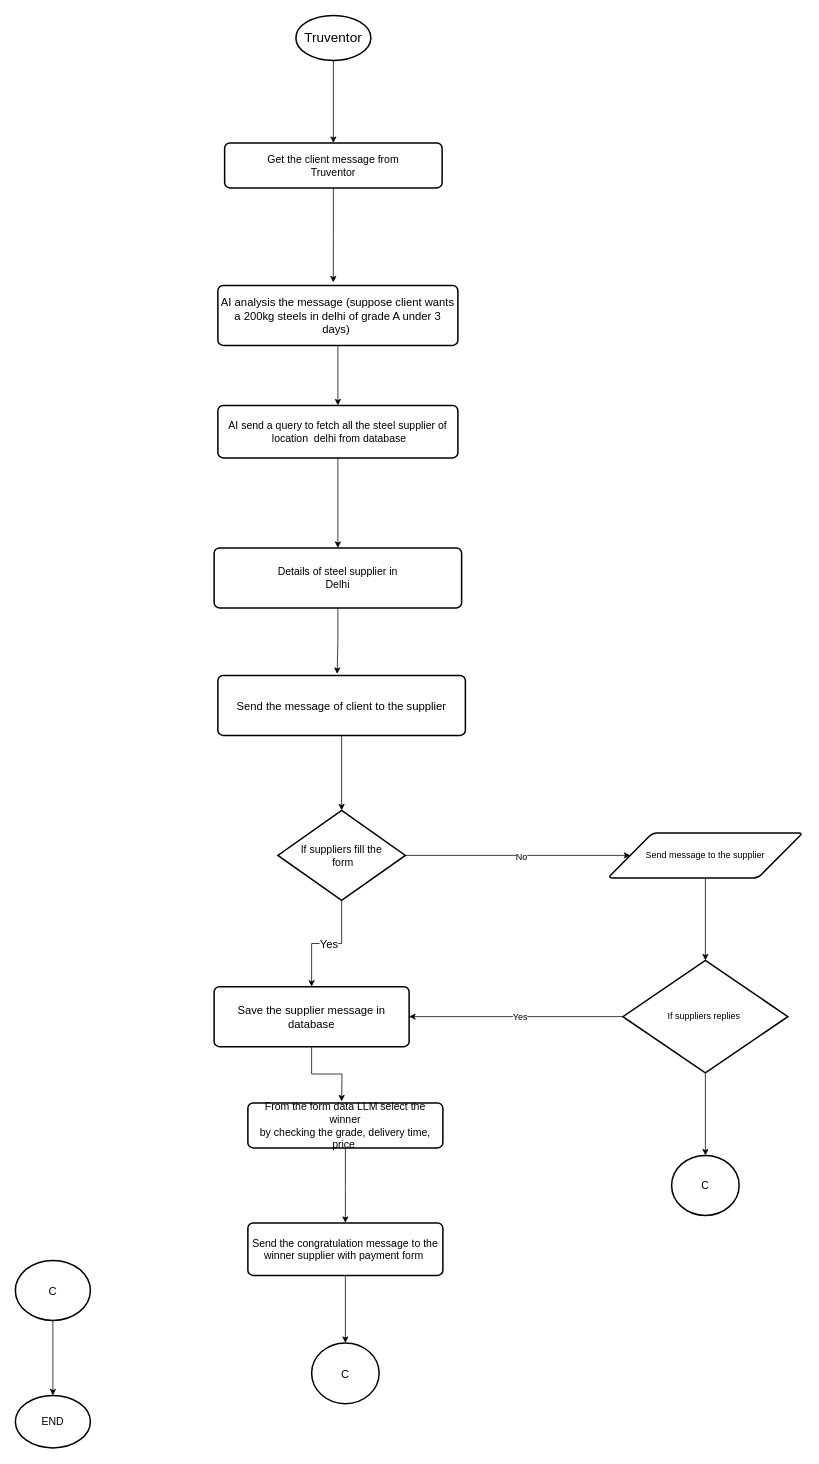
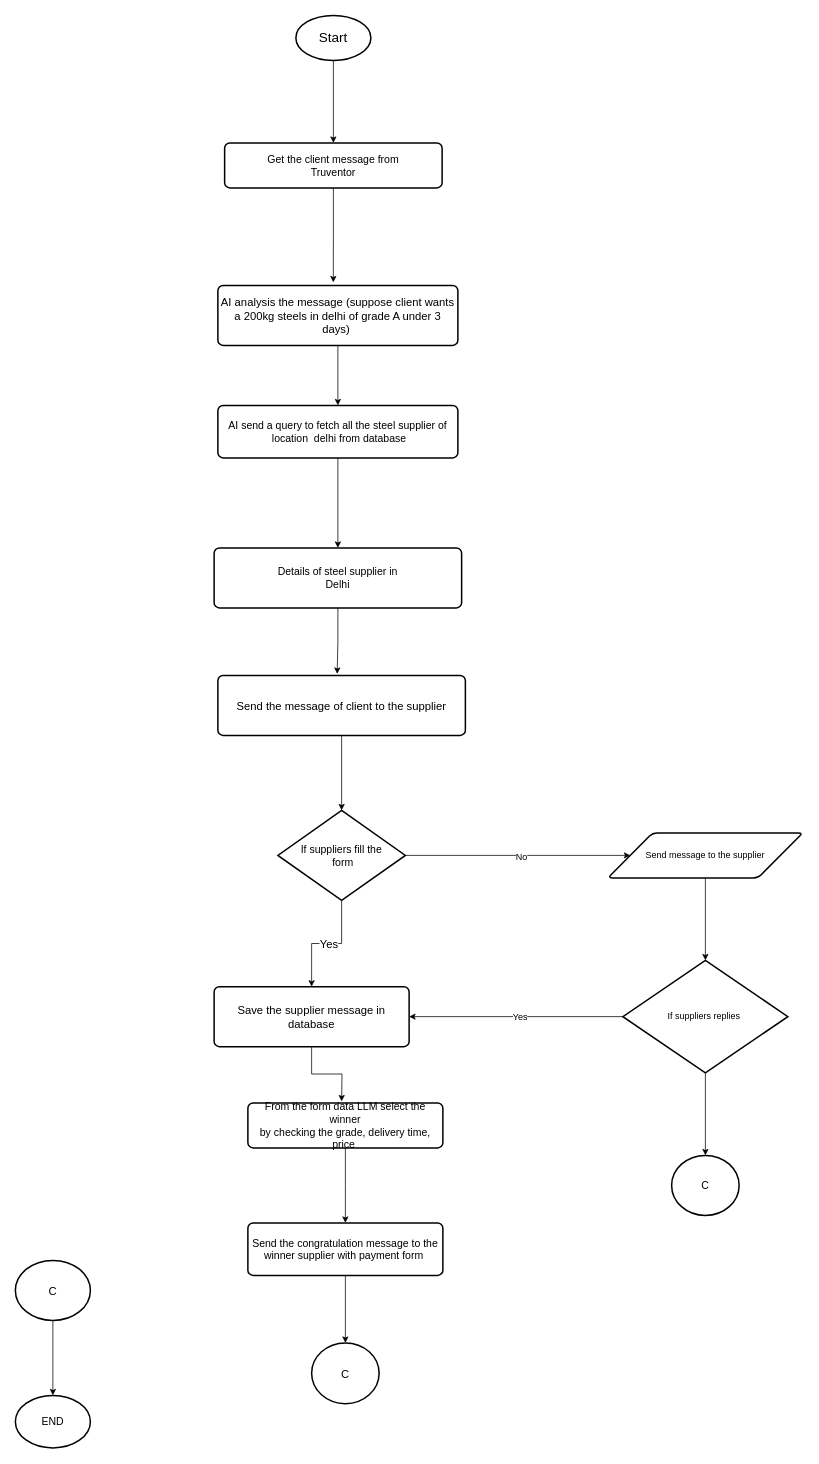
  <mxCell id="0" />
  <mxCell id="1" parent="0" />
  <mxCell id="2" value="" style="rounded=0;html=1;jettySize=auto;orthogonalLoop=1;fontSize=11;endArrow=block;endFill=0;endSize=8;strokeWidth=1;shadow=0;labelBackgroundColor=none;edgeStyle=orthogonalEdgeStyle;" parent="1" edge="1"><mxGeometry relative="1" as="geometry"><mxPoint x="250" y="180" as="sourcePoint" /></mxGeometry></mxCell>
  <mxCell id="3" value="Yes" style="rounded=0;html=1;jettySize=auto;orthogonalLoop=1;fontSize=11;endArrow=block;endFill=0;endSize=8;strokeWidth=1;shadow=0;labelBackgroundColor=none;edgeStyle=orthogonalEdgeStyle;" parent="1" edge="1"><mxGeometry y="20" relative="1" as="geometry"><mxPoint as="offset" /><mxPoint x="250" y="310" as="sourcePoint" /></mxGeometry></mxCell>
  <mxCell id="4" value="No" style="edgeStyle=orthogonalEdgeStyle;rounded=0;html=1;jettySize=auto;orthogonalLoop=1;fontSize=11;endArrow=block;endFill=0;endSize=8;strokeWidth=1;shadow=0;labelBackgroundColor=none;" parent="1" edge="1"><mxGeometry y="10" relative="1" as="geometry"><mxPoint as="offset" /><mxPoint x="300" y="270" as="sourcePoint" /></mxGeometry></mxCell>
  <mxCell id="5" value="No" style="rounded=0;html=1;jettySize=auto;orthogonalLoop=1;fontSize=11;endArrow=block;endFill=0;endSize=8;strokeWidth=1;shadow=0;labelBackgroundColor=none;edgeStyle=orthogonalEdgeStyle;" parent="1" edge="1"><mxGeometry x="0.333" y="20" relative="1" as="geometry"><mxPoint as="offset" /><mxPoint x="250" y="430" as="sourcePoint" /></mxGeometry></mxCell>
  <mxCell id="6" value="Yes" style="edgeStyle=orthogonalEdgeStyle;rounded=0;html=1;jettySize=auto;orthogonalLoop=1;fontSize=11;endArrow=block;endFill=0;endSize=8;strokeWidth=1;shadow=0;labelBackgroundColor=none;" parent="1" edge="1"><mxGeometry y="10" relative="1" as="geometry"><mxPoint as="offset" /><mxPoint x="350" y="390" as="targetPoint" /></mxGeometry></mxCell>
  <mxCell id="7" style="edgeStyle=orthogonalEdgeStyle;rounded=0;orthogonalLoop=1;jettySize=auto;html=1;exitX=0.5;exitY=1;exitDx=0;exitDy=0;exitPerimeter=0;entryX=0.5;entryY=0;entryDx=0;entryDy=0;fontFamily=Helvetica;fontSize=12;fontColor=default;" edge="1" parent="1" source="8" target="17"><mxGeometry relative="1" as="geometry" /></mxCell>
- <mxCell id="8" value="&lt;font style=&quot;font-size: 18px;&quot;&gt;Truventor&lt;/font&gt;" style="strokeWidth=2;html=1;shape=mxgraph.flowchart.start_1;whiteSpace=wrap;" parent="1" vertex="1"><mxGeometry x="394" y="20" width="100" height="60" as="geometry" /></mxCell>
+ <mxCell id="8" value="&lt;font style=&quot;font-size: 18px;&quot;&gt;Start&lt;/font&gt;" style="strokeWidth=2;html=1;shape=mxgraph.flowchart.start_1;whiteSpace=wrap;" parent="1" vertex="1"><mxGeometry x="394" y="20" width="100" height="60" as="geometry" /></mxCell>
  <mxCell id="9" style="edgeStyle=orthogonalEdgeStyle;rounded=0;orthogonalLoop=1;jettySize=auto;html=1;exitX=0.5;exitY=1;exitDx=0;exitDy=0;exitPerimeter=0;entryX=0.5;entryY=0;entryDx=0;entryDy=0;fontFamily=Helvetica;fontSize=12;fontColor=default;" edge="1" parent="1" source="13" target="27"><mxGeometry relative="1" as="geometry" /></mxCell>
  <mxCell id="10" value="&lt;font style=&quot;font-size: 15px;&quot;&gt;Yes&lt;/font&gt;" style="edgeLabel;html=1;align=center;verticalAlign=middle;resizable=0;points=[];strokeColor=default;strokeWidth=2;fontFamily=Helvetica;fontSize=12;fontColor=default;fillColor=default;" vertex="1" connectable="0" parent="9"><mxGeometry x="-0.032" relative="1" as="geometry"><mxPoint as="offset" /></mxGeometry></mxCell>
  <mxCell id="11" style="edgeStyle=orthogonalEdgeStyle;rounded=0;orthogonalLoop=1;jettySize=auto;html=1;exitX=1;exitY=0.5;exitDx=0;exitDy=0;exitPerimeter=0;fontFamily=Helvetica;fontSize=12;fontColor=default;" edge="1" parent="1" source="13" target="32"><mxGeometry relative="1" as="geometry" /></mxCell>
  <mxCell id="12" value="No" style="edgeLabel;html=1;align=center;verticalAlign=middle;resizable=0;points=[];strokeColor=default;strokeWidth=2;fontFamily=Helvetica;fontSize=12;fontColor=default;fillColor=default;" vertex="1" connectable="0" parent="11"><mxGeometry x="0.027" y="-1" relative="1" as="geometry"><mxPoint as="offset" /></mxGeometry></mxCell>
  <mxCell id="13" value="&lt;font style=&quot;font-size: 14px;&quot;&gt;If suppliers fill the&lt;/font&gt;&lt;div&gt;&lt;font style=&quot;font-size: 14px;&quot;&gt;&amp;nbsp;form&lt;/font&gt;&lt;/div&gt;" style="strokeWidth=2;html=1;shape=mxgraph.flowchart.decision;whiteSpace=wrap;" parent="1" vertex="1"><mxGeometry x="370" y="1080" width="170" height="120" as="geometry" /></mxCell>
  <mxCell id="14" style="edgeStyle=orthogonalEdgeStyle;rounded=0;orthogonalLoop=1;jettySize=auto;html=1;entryX=1;entryY=0.5;entryDx=0;entryDy=0;fontFamily=Helvetica;fontSize=12;fontColor=default;" edge="1" parent="1" source="16" target="27"><mxGeometry relative="1" as="geometry" /></mxCell>
  <mxCell id="15" value="Yes" style="edgeLabel;html=1;align=center;verticalAlign=middle;resizable=0;points=[];strokeColor=default;strokeWidth=2;fontFamily=Helvetica;fontSize=12;fontColor=default;fillColor=default;" vertex="1" connectable="0" parent="14"><mxGeometry x="-0.032" relative="1" as="geometry"><mxPoint as="offset" /></mxGeometry></mxCell>
  <mxCell id="16" value="If suppliers replies&amp;nbsp;" style="strokeWidth=2;html=1;shape=mxgraph.flowchart.decision;whiteSpace=wrap;" parent="1" vertex="1"><mxGeometry x="830" y="1280" width="220" height="150" as="geometry" /></mxCell>
  <mxCell id="17" value="&lt;font style=&quot;font-size: 14px;&quot;&gt;Get the client message from&lt;/font&gt;&lt;div&gt;&lt;font style=&quot;font-size: 14px;&quot;&gt;Truventor&lt;/font&gt;&lt;/div&gt;" style="rounded=1;whiteSpace=wrap;html=1;absoluteArcSize=1;arcSize=14;strokeWidth=2;" vertex="1" parent="1"><mxGeometry x="299" y="190" width="290" height="60" as="geometry" /></mxCell>
  <mxCell id="18" style="edgeStyle=orthogonalEdgeStyle;rounded=0;orthogonalLoop=1;jettySize=auto;html=1;exitX=0.5;exitY=1;exitDx=0;exitDy=0;entryX=0.5;entryY=0;entryDx=0;entryDy=0;fontFamily=Helvetica;fontSize=12;fontColor=default;" edge="1" parent="1" source="19" target="23"><mxGeometry relative="1" as="geometry" /></mxCell>
  <mxCell id="19" value="&lt;font style=&quot;text-wrap-mode: nowrap; font-size: 14px;&quot;&gt;AI send a query&amp;nbsp;&lt;/font&gt;&lt;span style=&quot;font-size: 14px; text-wrap-mode: nowrap; background-color: transparent; color: light-dark(rgb(0, 0, 0), rgb(255, 255, 255));&quot;&gt;to fetch all the steel&amp;nbsp;&lt;/span&gt;&lt;font style=&quot;font-size: 14px; text-wrap-mode: nowrap; background-color: transparent; color: light-dark(rgb(0, 0, 0), rgb(255, 255, 255));&quot;&gt;supplier&amp;nbsp;&lt;/font&gt;&lt;span style=&quot;font-size: 14px; text-wrap-mode: nowrap; color: light-dark(rgb(0, 0, 0), rgb(255, 255, 255)); background-color: light-dark(#ffffff, var(--ge-dark-color, #121212));&quot;&gt;of&lt;/span&gt;&lt;div&gt;&lt;span style=&quot;font-size: 14px; text-wrap-mode: nowrap; color: light-dark(rgb(0, 0, 0), rgb(255, 255, 255)); background-color: light-dark(#ffffff, var(--ge-dark-color, #121212));&quot;&gt;&amp;nbsp;location&amp;nbsp;&amp;nbsp;&lt;/span&gt;&lt;span style=&quot;font-size: 14px; background-color: light-dark(#ffffff, var(--ge-dark-color, #121212)); color: light-dark(rgb(0, 0, 0), rgb(255, 255, 255)); text-wrap-mode: nowrap;&quot;&gt;delhi from database&lt;/span&gt;&lt;/div&gt;" style="rounded=1;whiteSpace=wrap;html=1;absoluteArcSize=1;arcSize=14;strokeWidth=2;align=center;" vertex="1" parent="1"><mxGeometry x="290" y="540" width="320" height="70" as="geometry" /></mxCell>
  <mxCell id="20" style="edgeStyle=orthogonalEdgeStyle;rounded=0;orthogonalLoop=1;jettySize=auto;html=1;fontFamily=Helvetica;fontSize=12;fontColor=default;" edge="1" parent="1" source="21"><mxGeometry relative="1" as="geometry"><mxPoint x="450" y="540" as="targetPoint" /></mxGeometry></mxCell>
  <mxCell id="21" value="&lt;span style=&quot;background-color: light-dark(#ffffff, var(--ge-dark-color, #121212));&quot;&gt;&lt;font style=&quot;color: light-dark(rgb(0, 0, 0), rgb(255, 255, 255));&quot;&gt;&lt;font style=&quot;forced-color-adjust: none; font-family: Helvetica; font-style: normal; font-variant-ligatures: normal; font-variant-caps: normal; font-weight: 400; letter-spacing: normal; orphans: 2; text-align: center; text-indent: 0px; text-transform: none; widows: 2; word-spacing: 0px; -webkit-text-stroke-width: 0px; white-space: normal; text-decoration-thickness: initial; text-decoration-style: initial; text-decoration-color: initial; font-size: 15px; box-shadow: none !important;&quot;&gt;AI analysis the message&amp;nbsp;&lt;/font&gt;&lt;span style=&quot;font-size: 15px;&quot;&gt;(suppose client wants a 200kg steels in delhi of grade A under 3 days)&amp;nbsp;&lt;/span&gt;&lt;/font&gt;&lt;/span&gt;" style="rounded=1;whiteSpace=wrap;html=1;absoluteArcSize=1;arcSize=14;strokeWidth=2;strokeColor=default;align=center;verticalAlign=middle;fontFamily=Helvetica;fontSize=12;fontColor=default;fillColor=default;" vertex="1" parent="1"><mxGeometry x="290" y="380" width="320" height="80" as="geometry" /></mxCell>
  <mxCell id="22" style="edgeStyle=orthogonalEdgeStyle;rounded=0;orthogonalLoop=1;jettySize=auto;html=1;exitX=0.5;exitY=1;exitDx=0;exitDy=0;entryX=0.481;entryY=-0.05;entryDx=0;entryDy=0;entryPerimeter=0;fontFamily=Helvetica;fontSize=12;fontColor=default;" edge="1" parent="1" source="17" target="21"><mxGeometry relative="1" as="geometry" /></mxCell>
  <mxCell id="23" value="&lt;font style=&quot;text-wrap-mode: nowrap; font-size: 14px;&quot;&gt;Details of steel supplier in&lt;/font&gt;&lt;div style=&quot;text-wrap-mode: nowrap;&quot;&gt;&lt;font style=&quot;font-size: 14px;&quot;&gt;Delhi&lt;/font&gt;&lt;/div&gt;" style="rounded=1;whiteSpace=wrap;html=1;absoluteArcSize=1;arcSize=14;strokeWidth=2;strokeColor=default;align=center;verticalAlign=middle;fontFamily=Helvetica;fontSize=12;fontColor=default;fillColor=default;" vertex="1" parent="1"><mxGeometry x="285" y="730" width="330" height="80" as="geometry" /></mxCell>
  <mxCell id="24" value="&lt;font style=&quot;font-size: 15px;&quot;&gt;Send the message of client to the supplier&lt;/font&gt;" style="rounded=1;whiteSpace=wrap;html=1;absoluteArcSize=1;arcSize=14;strokeWidth=2;strokeColor=default;align=center;verticalAlign=middle;fontFamily=Helvetica;fontSize=12;fontColor=default;fillColor=default;" vertex="1" parent="1"><mxGeometry x="290" y="900" width="330" height="80" as="geometry" /></mxCell>
  <mxCell id="25" style="edgeStyle=orthogonalEdgeStyle;rounded=0;orthogonalLoop=1;jettySize=auto;html=1;exitX=0.5;exitY=1;exitDx=0;exitDy=0;entryX=0.482;entryY=-0.025;entryDx=0;entryDy=0;entryPerimeter=0;fontFamily=Helvetica;fontSize=12;fontColor=default;" edge="1" parent="1" source="23" target="24"><mxGeometry relative="1" as="geometry" /></mxCell>
  <mxCell id="26" style="edgeStyle=orthogonalEdgeStyle;rounded=0;orthogonalLoop=1;jettySize=auto;html=1;exitX=0.5;exitY=1;exitDx=0;exitDy=0;entryX=0.5;entryY=0;entryDx=0;entryDy=0;entryPerimeter=0;fontFamily=Helvetica;fontSize=12;fontColor=default;" edge="1" parent="1" source="24" target="13"><mxGeometry relative="1" as="geometry" /></mxCell>
  <mxCell id="27" value="&lt;font style=&quot;font-size: 15px;&quot;&gt;Save the supplier message in database&lt;/font&gt;" style="rounded=1;whiteSpace=wrap;html=1;absoluteArcSize=1;arcSize=14;strokeWidth=2;strokeColor=default;align=center;verticalAlign=middle;fontFamily=Helvetica;fontSize=12;fontColor=default;fillColor=default;" vertex="1" parent="1"><mxGeometry x="285" y="1315" width="260" height="80" as="geometry" /></mxCell>
  <mxCell id="28" style="edgeStyle=orthogonalEdgeStyle;rounded=0;orthogonalLoop=1;jettySize=auto;html=1;entryX=0.483;entryY=-0.033;entryDx=0;entryDy=0;entryPerimeter=0;fontFamily=Helvetica;fontSize=12;fontColor=default;" edge="1" parent="1" source="27"><mxGeometry relative="1" as="geometry"><mxPoint x="454.982" y="1468.02" as="targetPoint" /></mxGeometry></mxCell>
  <mxCell id="29" style="edgeStyle=orthogonalEdgeStyle;rounded=0;orthogonalLoop=1;jettySize=auto;html=1;exitX=0.5;exitY=1;exitDx=0;exitDy=0;fontFamily=Helvetica;fontSize=12;fontColor=default;" edge="1" parent="1" source="30"><mxGeometry relative="1" as="geometry"><mxPoint x="460" y="1630" as="targetPoint" /></mxGeometry></mxCell>
  <mxCell id="30" value="&lt;font style=&quot;font-size: 14px;&quot;&gt;From the form data LLM select the winner&lt;/font&gt;&lt;div&gt;&lt;font style=&quot;font-size: 14px;&quot;&gt;by checking the grade, delivery time, price&amp;nbsp;&lt;/font&gt;&lt;/div&gt;" style="rounded=1;whiteSpace=wrap;html=1;absoluteArcSize=1;arcSize=14;strokeWidth=2;strokeColor=default;align=center;verticalAlign=middle;fontFamily=Helvetica;fontSize=12;fontColor=default;fillColor=default;" vertex="1" parent="1"><mxGeometry x="330" y="1470" width="260" height="60" as="geometry" /></mxCell>
  <mxCell id="31" value="&lt;font style=&quot;font-size: 14px;&quot;&gt;Send the congratulation message to the winner supplier with payment form&amp;nbsp;&lt;/font&gt;" style="rounded=1;whiteSpace=wrap;html=1;absoluteArcSize=1;arcSize=14;strokeWidth=2;strokeColor=default;align=center;verticalAlign=middle;fontFamily=Helvetica;fontSize=12;fontColor=default;fillColor=default;" vertex="1" parent="1"><mxGeometry x="330" y="1630" width="260" height="70" as="geometry" /></mxCell>
  <mxCell id="32" value="Send message to the supplier" style="shape=parallelogram;html=1;strokeWidth=2;perimeter=parallelogramPerimeter;whiteSpace=wrap;rounded=1;arcSize=12;size=0.23;strokeColor=default;align=center;verticalAlign=middle;fontFamily=Helvetica;fontSize=12;fontColor=default;fillColor=default;" vertex="1" parent="1"><mxGeometry x="810" y="1110" width="260" height="60" as="geometry" /></mxCell>
  <mxCell id="33" style="edgeStyle=orthogonalEdgeStyle;rounded=0;orthogonalLoop=1;jettySize=auto;html=1;exitX=0.5;exitY=1;exitDx=0;exitDy=0;entryX=0.5;entryY=0;entryDx=0;entryDy=0;entryPerimeter=0;fontFamily=Helvetica;fontSize=12;fontColor=default;" edge="1" parent="1" source="32" target="16"><mxGeometry relative="1" as="geometry" /></mxCell>
  <mxCell id="34" value="&lt;font style=&quot;font-size: 14px;&quot;&gt;END&lt;/font&gt;" style="strokeWidth=2;html=1;shape=mxgraph.flowchart.start_2;whiteSpace=wrap;strokeColor=default;align=center;verticalAlign=middle;fontFamily=Helvetica;fontSize=12;fontColor=default;fillColor=default;" vertex="1" parent="1"><mxGeometry x="20" y="1860" width="100" height="70" as="geometry" /></mxCell>
  <mxCell id="35" value="&lt;font style=&quot;font-size: 15px;&quot;&gt;C&lt;/font&gt;" style="strokeWidth=2;html=1;shape=mxgraph.flowchart.start_2;whiteSpace=wrap;strokeColor=default;align=center;verticalAlign=middle;fontFamily=Helvetica;fontSize=12;fontColor=default;fillColor=default;" vertex="1" parent="1"><mxGeometry x="20" y="1680" width="100" height="80" as="geometry" /></mxCell>
  <mxCell id="36" value="&lt;font style=&quot;font-size: 15px;&quot;&gt;C&lt;/font&gt;" style="strokeWidth=2;html=1;shape=mxgraph.flowchart.start_2;whiteSpace=wrap;strokeColor=default;align=center;verticalAlign=middle;fontFamily=Helvetica;fontSize=12;fontColor=default;fillColor=default;" vertex="1" parent="1"><mxGeometry x="415" y="1790" width="90" height="81" as="geometry" /></mxCell>
  <mxCell id="37" style="edgeStyle=orthogonalEdgeStyle;rounded=0;orthogonalLoop=1;jettySize=auto;html=1;entryX=0.5;entryY=0;entryDx=0;entryDy=0;entryPerimeter=0;fontFamily=Helvetica;fontSize=12;fontColor=default;" edge="1" parent="1" source="31" target="36"><mxGeometry relative="1" as="geometry" /></mxCell>
  <mxCell id="38" value="&lt;font style=&quot;font-size: 14px;&quot;&gt;C&lt;/font&gt;" style="strokeWidth=2;html=1;shape=mxgraph.flowchart.start_2;whiteSpace=wrap;strokeColor=default;align=center;verticalAlign=middle;fontFamily=Helvetica;fontSize=12;fontColor=default;fillColor=default;" vertex="1" parent="1"><mxGeometry x="895" y="1540" width="90" height="80" as="geometry" /></mxCell>
  <mxCell id="39" style="edgeStyle=orthogonalEdgeStyle;rounded=0;orthogonalLoop=1;jettySize=auto;html=1;entryX=0.5;entryY=0;entryDx=0;entryDy=0;entryPerimeter=0;fontFamily=Helvetica;fontSize=12;fontColor=default;" edge="1" parent="1" source="16" target="38"><mxGeometry relative="1" as="geometry" /></mxCell>
  <mxCell id="40" style="edgeStyle=orthogonalEdgeStyle;rounded=0;orthogonalLoop=1;jettySize=auto;html=1;entryX=0.5;entryY=0;entryDx=0;entryDy=0;entryPerimeter=0;fontFamily=Helvetica;fontSize=12;fontColor=default;" edge="1" parent="1" source="35" target="34"><mxGeometry relative="1" as="geometry" /></mxCell>
